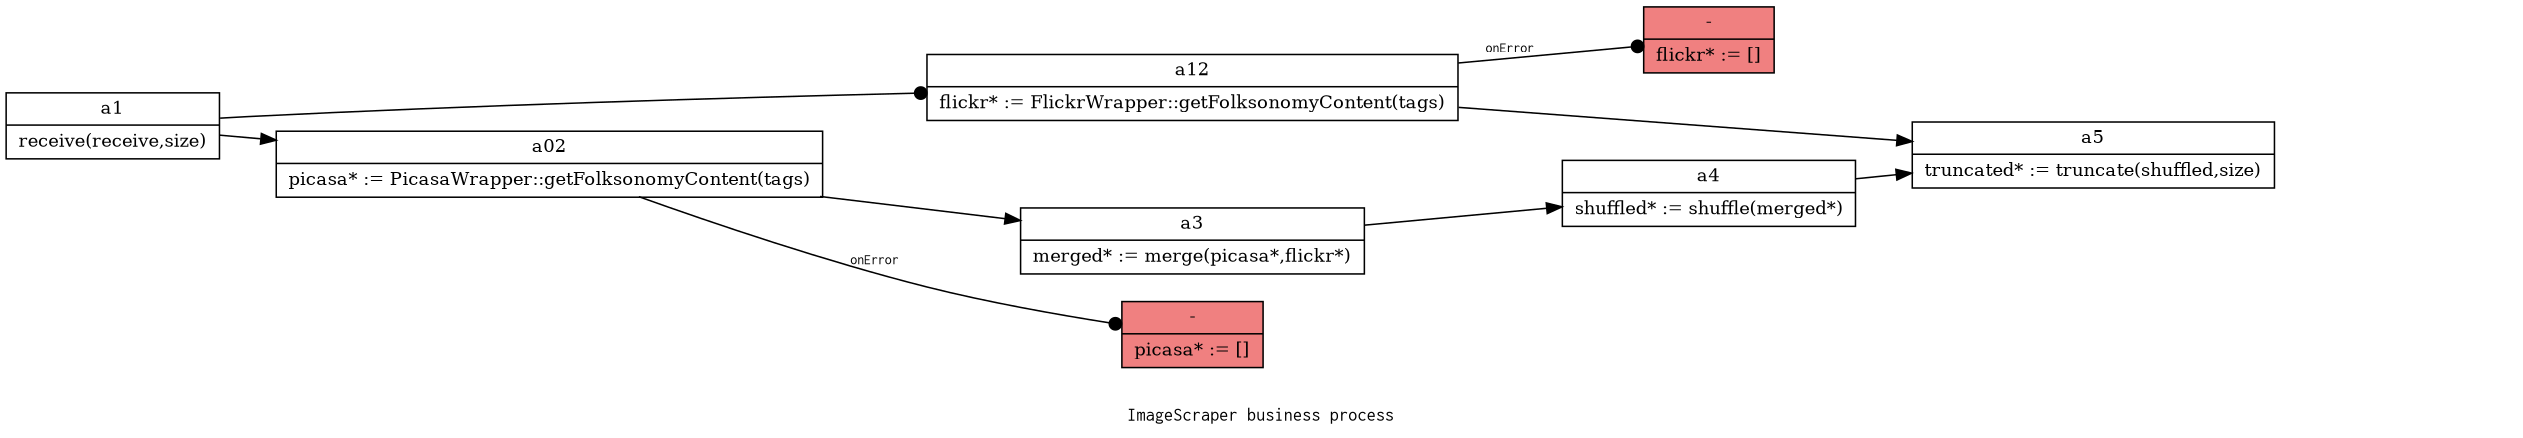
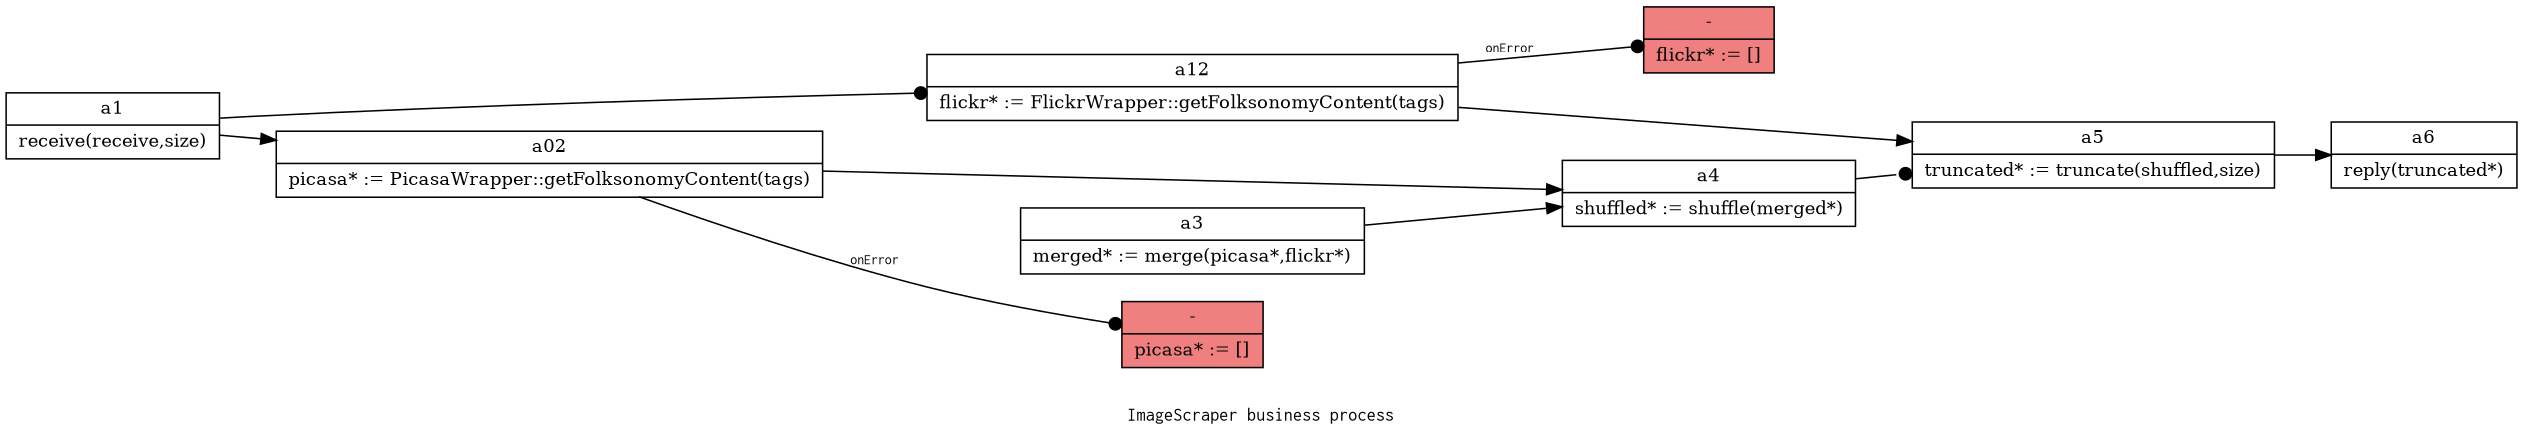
  digraph {
    fontname=Courier
    fontsize=12
    label="ImageScraper business process"
    rankdir=LR
    node [fontsize=12 shape=record]
    edge [fontname=Courier fontsize=9]
    n1 [label="a1|receive(receive,size)"]
    n2 [label="a02|picasa* := PicasaWrapper::getFolksonomyContent(tags)"]
    n3 [label="a12|flickr* := FlickrWrapper::getFolksonomyContent(tags)"]
    n4 [fillcolor="#F08080" label="-|picasa* := []" style=filled]
    n5 [label="a3|merged* := merge(picasa*,flickr*)"]
    n6 [fillcolor="#F08080" label="-|flickr* := []" style=filled]
    n7 [label="a5|truncated* := truncate(shuffled,size)"]
    n8 [label="a4|shuffled* := shuffle(merged*)"]
+   n9 [label="a6|reply(truncated*)"]
    n1 -> n2
    n1 -> n3 [arrowhead=dot]
    n2 -> n3 [style=invis]
    n2 -> n4 [arrowhead=dot arrowtail=dot label=onError]
-   n2 -> n5
+   n2 -> n8
    n3 -> n6 [arrowhead=dot arrowtail=dot label=onError]
    n3 -> n7
    n5 -> n8
-   n8 -> n7
+   n7 -> n9
+   n8 -> n7 [arrowhead=dot]
  }
